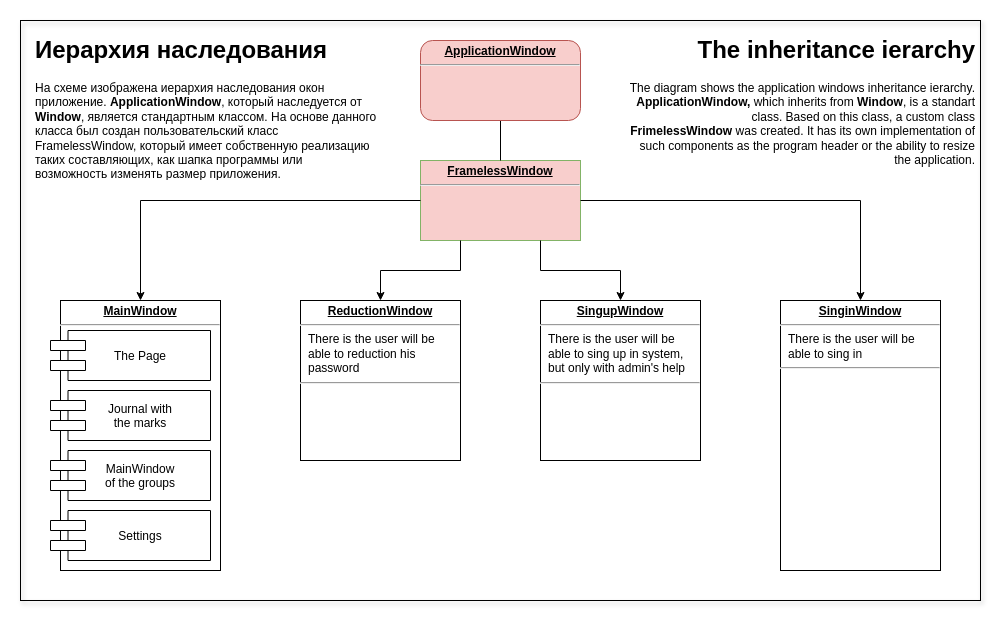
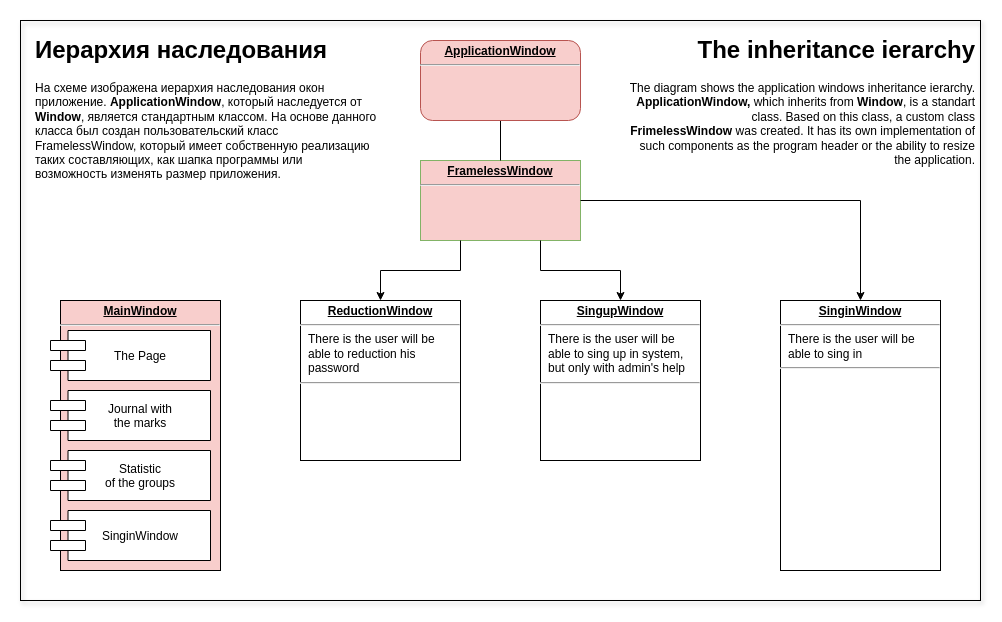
  <mxCell id="0" />
  <mxCell id="1" parent="0" />
  <mxCell id="2" value="" style="group" vertex="1" connectable="0" parent="1"><mxGeometry x="20" y="20" width="960" height="580" as="geometry" /></mxCell>
  <mxCell id="3" value="" style="group" vertex="1" connectable="0" parent="2"><mxGeometry width="960" height="580" as="geometry" /></mxCell>
  <mxCell id="4" value="" style="rounded=0;whiteSpace=wrap;html=1;fillColor=none;shadow=1;glass=0;" vertex="1" parent="3"><mxGeometry width="960" height="580" as="geometry" /></mxCell>
  <mxCell id="5" value="&lt;p style=&quot;margin: 0px ; margin-top: 4px ; text-align: center ; text-decoration: underline&quot;&gt;&lt;b&gt;FramelessWindow&lt;/b&gt;&lt;/p&gt;&lt;hr&gt;&lt;p style=&quot;margin: 0px ; margin-left: 8px&quot;&gt;&lt;br&gt;&lt;/p&gt;" style="verticalAlign=top;align=left;overflow=fill;fontSize=12;fontFamily=Helvetica;html=1;fillColor=#f8cecc;strokeColor=#82b366;" parent="3" vertex="1"><mxGeometry x="400" y="140" width="160" height="80" as="geometry" /></mxCell>
  <mxCell id="6" value="&lt;p style=&quot;margin: 0px ; margin-top: 4px ; text-align: center ; text-decoration: underline&quot;&gt;&lt;b&gt;SinginWindow&lt;/b&gt;&lt;/p&gt;&lt;hr&gt;&lt;p style=&quot;margin: 0px ; margin-left: 8px&quot;&gt;There is the user will be&lt;br&gt;able to sing in&lt;/p&gt;&lt;hr&gt;" style="verticalAlign=top;align=left;overflow=fill;fontSize=12;fontFamily=Helvetica;html=1;" parent="3" vertex="1"><mxGeometry x="760" y="280" width="160" height="270" as="geometry" /></mxCell>
  <mxCell id="7" style="edgeStyle=orthogonalEdgeStyle;rounded=0;orthogonalLoop=1;jettySize=auto;html=1;entryX=0.5;entryY=0;entryDx=0;entryDy=0;" parent="3" source="5" target="6" edge="1"><mxGeometry relative="1" as="geometry" /></mxCell>
  <mxCell id="8" value="&lt;p style=&quot;margin: 0px ; margin-top: 4px ; text-align: center ; text-decoration: underline&quot;&gt;&lt;b&gt;ReductionWindow&lt;/b&gt;&lt;/p&gt;&lt;hr&gt;&lt;p style=&quot;margin: 0px ; margin-left: 8px&quot;&gt;There is the user will be &lt;br&gt;able to reduction his &lt;br&gt;password&lt;br&gt;&lt;/p&gt;&lt;hr&gt;" style="verticalAlign=top;align=left;overflow=fill;fontSize=12;fontFamily=Helvetica;html=1;" parent="3" vertex="1"><mxGeometry x="280" y="280" width="160" height="160" as="geometry" /></mxCell>
  <mxCell id="9" style="edgeStyle=orthogonalEdgeStyle;rounded=0;orthogonalLoop=1;jettySize=auto;html=1;exitX=0.25;exitY=1;exitDx=0;exitDy=0;" parent="3" source="5" target="8" edge="1"><mxGeometry relative="1" as="geometry" /></mxCell>
  <mxCell id="10" style="edgeStyle=orthogonalEdgeStyle;rounded=0;orthogonalLoop=1;jettySize=auto;html=1;entryX=0.5;entryY=0;entryDx=0;entryDy=0;endArrow=none;" parent="3" source="11" target="5" edge="1"><mxGeometry relative="1" as="geometry" /></mxCell>
  <mxCell id="11" value="&lt;p style=&quot;margin: 0px ; margin-top: 4px ; text-align: center ; text-decoration: underline&quot;&gt;&lt;b&gt;ApplicationWindow&lt;/b&gt;&lt;/p&gt;&lt;hr&gt;&lt;p style=&quot;margin: 0px ; margin-left: 8px&quot;&gt;&lt;br&gt;&lt;/p&gt;" style="verticalAlign=top;align=left;overflow=fill;fontSize=12;fontFamily=Helvetica;html=1;fillColor=#f8cecc;strokeColor=#b85450;rounded=1;" parent="3" vertex="1"><mxGeometry x="400" y="20" width="160" height="80" as="geometry" /></mxCell>
  <mxCell id="12" value="&lt;h1&gt;Иерархия наследования&lt;/h1&gt;&lt;p&gt;На схеме изображена иерархия наследования окон приложение. &lt;b&gt;ApplicationWindow&lt;/b&gt;, который наследуется от &lt;b&gt;Window&lt;/b&gt;, является стандартным классом. На основе данного класса был создан пользовательский класс FramelessWindow, который имеет собственную реализацию таких составляющих, как шапка программы или возможность изменять размер приложения.&lt;/p&gt;" style="text;html=1;strokeColor=none;fillColor=none;spacing=5;spacingTop=-20;whiteSpace=wrap;overflow=hidden;rounded=0;" vertex="1" parent="3"><mxGeometry x="10" y="10" width="350" height="150" as="geometry" /></mxCell>
  <mxCell id="13" value="&lt;h1&gt;The inheritance ierarchy&lt;/h1&gt;&lt;p&gt;The diagram shows the application windows inheritance ierarchy. &lt;b&gt;ApplicationWindow,&lt;/b&gt;&amp;nbsp;which inherits from &lt;b&gt;Window&lt;/b&gt;, is a standart class. Based on this class, a custom class &lt;b&gt;FrimelessWindow&lt;/b&gt;&amp;nbsp;was created. It has its own implementation of such components as the program header or the ability to resize the application.&lt;/p&gt;" style="text;html=1;strokeColor=none;fillColor=none;spacing=5;spacingTop=-20;whiteSpace=wrap;overflow=hidden;rounded=0;align=right;" vertex="1" parent="3"><mxGeometry x="600" y="10" width="360" height="150" as="geometry" /></mxCell>
  <mxCell id="14" value="" style="group" vertex="1" connectable="0" parent="3"><mxGeometry x="40" y="280" width="160" height="270" as="geometry" /></mxCell>
- <mxCell id="15" value="&lt;p style=&quot;margin: 0px ; margin-top: 4px ; text-align: center ; text-decoration: underline&quot;&gt;&lt;b&gt;MainWindow&lt;/b&gt;&lt;/p&gt;&lt;hr&gt;&lt;p style=&quot;margin: 0px ; margin-left: 8px&quot;&gt;&lt;br&gt;&lt;/p&gt;" style="verticalAlign=top;align=left;overflow=fill;fontSize=12;fontFamily=Helvetica;html=1;" parent="14" vertex="1"><mxGeometry width="160" height="270" as="geometry" /></mxCell>
+ <mxCell id="15" value="&lt;p style=&quot;margin: 0px ; margin-top: 4px ; text-align: center ; text-decoration: underline&quot;&gt;&lt;b&gt;MainWindow&lt;/b&gt;&lt;/p&gt;&lt;hr&gt;&lt;p style=&quot;margin: 0px ; margin-left: 8px&quot;&gt;&lt;br&gt;&lt;/p&gt;" style="verticalAlign=top;align=left;overflow=fill;fontSize=12;fontFamily=Helvetica;html=1;fillColor=#f8cecc;" parent="14" vertex="1"><mxGeometry width="160" height="270" as="geometry" /></mxCell>
  <mxCell id="16" value="The Page" style="shape=module;align=left;spacingLeft=20;align=center;verticalAlign=middle;jettyWidth=35;jettyHeight=10;" vertex="1" parent="14"><mxGeometry x="-10" y="30" width="160" height="50" as="geometry" /></mxCell>
  <mxCell id="17" value="Journal with&#10;the marks" style="shape=module;align=left;spacingLeft=20;align=center;verticalAlign=middle;jettyWidth=35;jettyHeight=10;" vertex="1" parent="14"><mxGeometry x="-10" y="90" width="160" height="50" as="geometry" /></mxCell>
- <mxCell id="18" value="MainWindow&#10;of the groups" style="shape=module;align=left;spacingLeft=20;align=center;verticalAlign=middle;jettyWidth=35;jettyHeight=10;" vertex="1" parent="14"><mxGeometry x="-10" y="150" width="160" height="50" as="geometry" /></mxCell>
- <mxCell id="19" value="Settings" style="shape=module;align=left;spacingLeft=20;align=center;verticalAlign=middle;jettyWidth=35;jettyHeight=10;" vertex="1" parent="14"><mxGeometry x="-10" y="210" width="160" height="50" as="geometry" /></mxCell>
- <mxCell id="20" style="edgeStyle=orthogonalEdgeStyle;rounded=0;orthogonalLoop=1;jettySize=auto;html=1;entryX=0.5;entryY=0;entryDx=0;entryDy=0;" parent="3" source="5" target="15" edge="1"><mxGeometry relative="1" as="geometry" /></mxCell>
+ <mxCell id="18" value="Statistic&#10;of the groups" style="shape=module;align=left;spacingLeft=20;align=center;verticalAlign=middle;jettyWidth=35;jettyHeight=10;" vertex="1" parent="14"><mxGeometry x="-10" y="150" width="160" height="50" as="geometry" /></mxCell>
+ <mxCell id="19" value="SinginWindow" style="shape=module;align=left;spacingLeft=20;align=center;verticalAlign=middle;jettyWidth=35;jettyHeight=10;" vertex="1" parent="14"><mxGeometry x="-10" y="210" width="160" height="50" as="geometry" /></mxCell>
  <mxCell id="21" value="&lt;p style=&quot;margin: 0px ; margin-top: 4px ; text-align: center ; text-decoration: underline&quot;&gt;&lt;b&gt;SingupWindow&lt;/b&gt;&lt;/p&gt;&lt;hr&gt;&lt;p style=&quot;margin: 0px ; margin-left: 8px&quot;&gt;There is the user will be&lt;br&gt;able to sing up in system,&amp;nbsp;&lt;br&gt;but only with admin's help&lt;/p&gt;&lt;hr&gt;" style="verticalAlign=top;align=left;overflow=fill;fontSize=12;fontFamily=Helvetica;html=1;" vertex="1" parent="3"><mxGeometry x="520" y="280" width="160" height="160" as="geometry" /></mxCell>
  <mxCell id="22" style="edgeStyle=orthogonalEdgeStyle;rounded=0;orthogonalLoop=1;jettySize=auto;html=1;entryX=0.5;entryY=0;entryDx=0;entryDy=0;exitX=0.75;exitY=1;exitDx=0;exitDy=0;" edge="1" parent="3" source="5" target="21"><mxGeometry relative="1" as="geometry" /></mxCell>
